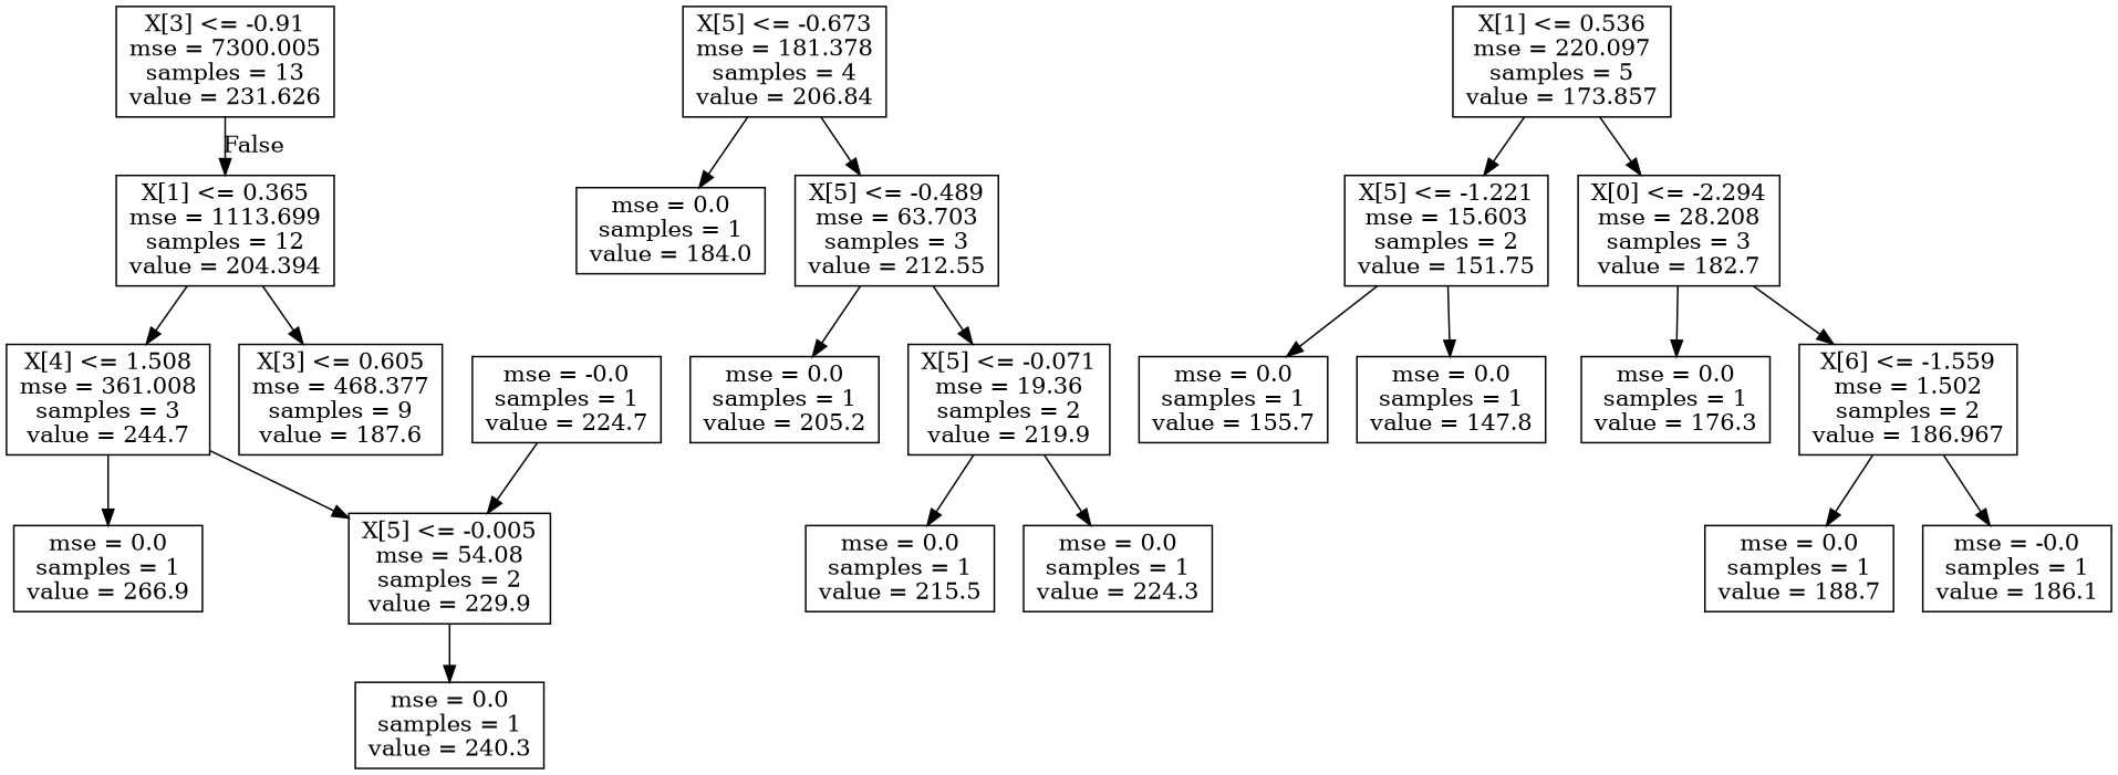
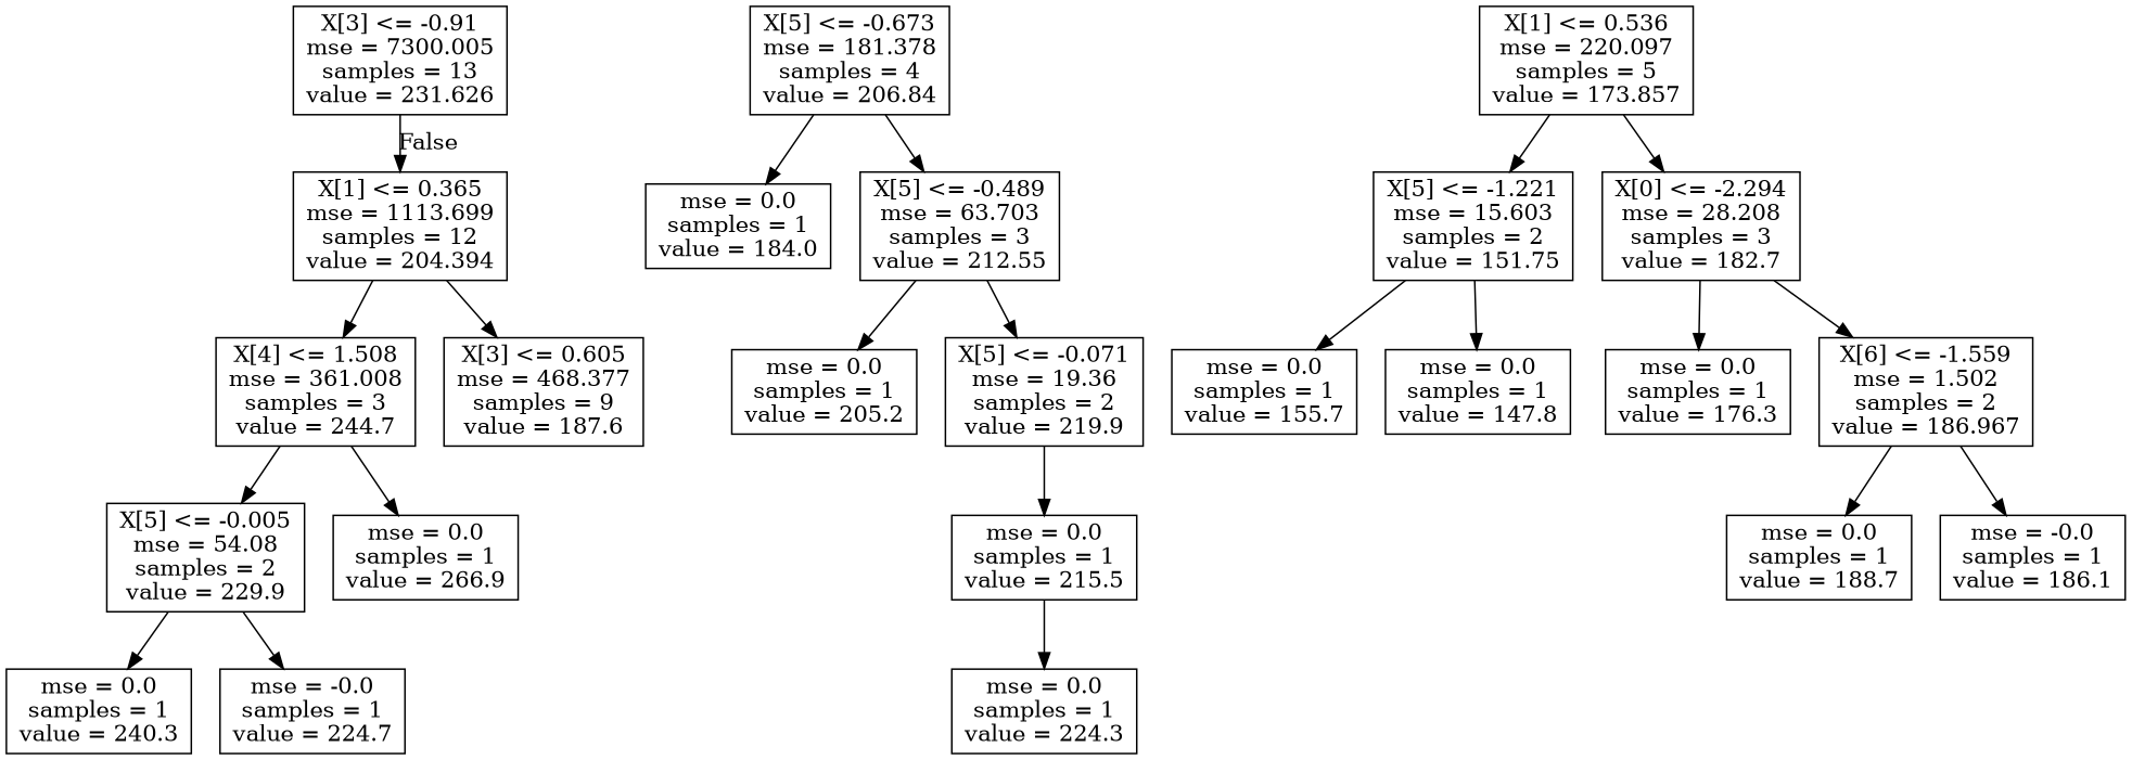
  digraph {
    node [shape=box]
    n1 [label="X[3] <= -0.91\nmse = 7300.005\nsamples = 13\nvalue = 231.626"]
    n2 [label="X[1] <= 0.365\nmse = 1113.699\nsamples = 12\nvalue = 204.394"]
    n3 [label="X[4] <= 1.508\nmse = 361.008\nsamples = 3\nvalue = 244.7"]
    n4 [label="X[3] <= 0.605\nmse = 468.377\nsamples = 9\nvalue = 187.6"]
    n5 [label="X[5] <= -0.005\nmse = 54.08\nsamples = 2\nvalue = 229.9"]
    n6 [label="mse = 0.0\nsamples = 1\nvalue = 266.9"]
    n7 [label="mse = 0.0\nsamples = 1\nvalue = 240.3"]
    n8 [label="mse = -0.0\nsamples = 1\nvalue = 224.7"]
    n9 [label="X[5] <= -0.673\nmse = 181.378\nsamples = 4\nvalue = 206.84"]
    n10 [label="mse = 0.0\nsamples = 1\nvalue = 184.0"]
    n11 [label="X[5] <= -0.489\nmse = 63.703\nsamples = 3\nvalue = 212.55"]
    n12 [label="X[1] <= 0.536\nmse = 220.097\nsamples = 5\nvalue = 173.857"]
    n13 [label="X[5] <= -1.221\nmse = 15.603\nsamples = 2\nvalue = 151.75"]
    n14 [label="X[0] <= -2.294\nmse = 28.208\nsamples = 3\nvalue = 182.7"]
    n15 [label="mse = 0.0\nsamples = 1\nvalue = 205.2"]
    n16 [label="X[5] <= -0.071\nmse = 19.36\nsamples = 2\nvalue = 219.9"]
    n17 [label="mse = 0.0\nsamples = 1\nvalue = 215.5"]
    n18 [label="mse = 0.0\nsamples = 1\nvalue = 224.3"]
    n19 [label="mse = 0.0\nsamples = 1\nvalue = 155.7"]
    n20 [label="mse = 0.0\nsamples = 1\nvalue = 147.8"]
    n21 [label="mse = 0.0\nsamples = 1\nvalue = 176.3"]
    n22 [label="X[6] <= -1.559\nmse = 1.502\nsamples = 2\nvalue = 186.967"]
    n23 [label="mse = 0.0\nsamples = 1\nvalue = 188.7"]
    n24 [label="mse = -0.0\nsamples = 1\nvalue = 186.1"]
    n1 -> n2 [headlabel=False labelangle=-45 labeldistance=2.5]
    n2 -> n3
    n2 -> n4
    n3 -> n5
    n3 -> n6
    n5 -> n7
-   n8 -> n5
+   n5 -> n8
    n9 -> n10
    n9 -> n11
    n11 -> n15
    n11 -> n16
    n12 -> n13
    n12 -> n14
    n13 -> n19
    n13 -> n20
    n14 -> n21
    n14 -> n22
    n16 -> n17
-   n16 -> n18
+   n17 -> n18
    n22 -> n23
    n22 -> n24
  }
